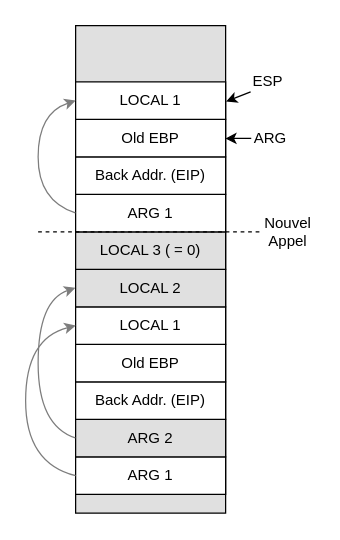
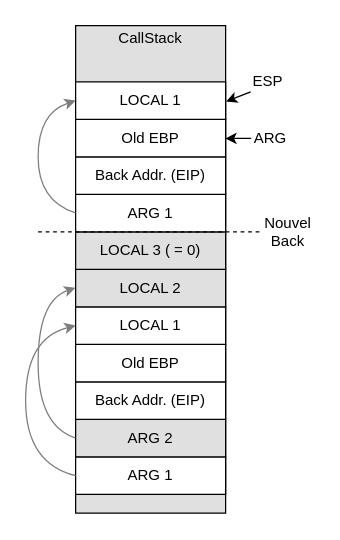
  <mxCell id="0" />
  <mxCell id="1" parent="0" />
  <mxCell id="2" value="" style="rounded=0;whiteSpace=wrap;html=1;fillColor=#E0E0E0;" parent="1" vertex="1"><mxGeometry x="60" y="20" width="120" height="390" as="geometry" /></mxCell>
  <mxCell id="3" value="ARG 1" style="rounded=0;whiteSpace=wrap;html=1;fillColor=#ffffff;" parent="1" vertex="1"><mxGeometry x="60" y="365" width="120" height="30" as="geometry" /></mxCell>
  <mxCell id="4" value="ARG 2" style="rounded=0;whiteSpace=wrap;html=1;fillColor=#e0e0e0;" parent="1" vertex="1"><mxGeometry x="60" y="335" width="120" height="30" as="geometry" /></mxCell>
  <mxCell id="5" value="Back Addr. (EIP)" style="rounded=0;whiteSpace=wrap;html=1;fillColor=#ffffff;" parent="1" vertex="1"><mxGeometry x="60" y="305" width="120" height="30" as="geometry" /></mxCell>
  <mxCell id="6" value="ARG" style="text;html=1;strokeColor=none;fillColor=none;align=left;verticalAlign=middle;whiteSpace=wrap;rounded=0;" parent="1" vertex="1"><mxGeometry x="200.5" y="100" width="40" height="20" as="geometry" /></mxCell>
  <mxCell id="7" value="" style="endArrow=classic;html=1;entryX=1;entryY=0.5;entryDx=0;entryDy=0;align=left;" parent="1" source="6" edge="1"><mxGeometry width="50" height="50" relative="1" as="geometry"><mxPoint x="209.5" y="110" as="sourcePoint" /><mxPoint x="179.81" y="110.276" as="targetPoint" /></mxGeometry></mxCell>
+ <mxCell id="8" value="CallStack" style="text;html=1;strokeColor=none;fillColor=none;align=center;verticalAlign=middle;whiteSpace=wrap;rounded=0;" parent="1" vertex="1"><mxGeometry x="60" y="20" width="120" height="20" as="geometry" /></mxCell>
  <mxCell id="9" value="" style="endArrow=classic;html=1;align=left;entryX=1;entryY=0.5;entryDx=0;entryDy=0;" parent="1" source="11" edge="1"><mxGeometry width="50" height="50" relative="1" as="geometry"><mxPoint x="200" y="48" as="sourcePoint" /><mxPoint x="180.31" y="80.776" as="targetPoint" /></mxGeometry></mxCell>
  <mxCell id="10" value="Old EBP" style="rounded=0;whiteSpace=wrap;html=1;fillColor=#ffffff;" parent="1" vertex="1"><mxGeometry x="60" y="275" width="120" height="30" as="geometry" /></mxCell>
  <mxCell id="11" value="ESP" style="text;html=1;strokeColor=none;fillColor=none;align=left;verticalAlign=middle;whiteSpace=wrap;rounded=0;" parent="1" vertex="1"><mxGeometry x="200" y="55" width="40" height="20" as="geometry" /></mxCell>
  <mxCell id="12" value="LOCAL 1" style="rounded=0;whiteSpace=wrap;html=1;fillColor=#ffffff;" parent="1" vertex="1"><mxGeometry x="60" y="245" width="120" height="30" as="geometry" /></mxCell>
  <mxCell id="13" value="LOCAL 2" style="rounded=0;whiteSpace=wrap;html=1;fillColor=#e0e0e0;" parent="1" vertex="1"><mxGeometry x="60" y="215" width="120" height="30" as="geometry" /></mxCell>
  <mxCell id="14" value="LOCAL 3 ( = 0)" style="rounded=0;whiteSpace=wrap;html=1;fillColor=#e0e0e0;" parent="1" vertex="1"><mxGeometry x="60" y="185" width="120" height="30" as="geometry" /></mxCell>
  <mxCell id="15" value="" style="curved=1;endArrow=classic;html=1;strokeColor=#7D7D7D;align=left;exitX=0;exitY=0.5;exitDx=0;exitDy=0;entryX=0;entryY=0.5;entryDx=0;entryDy=0;" parent="1" source="3" target="12" edge="1"><mxGeometry width="50" height="50" relative="1" as="geometry"><mxPoint x="40" y="330" as="sourcePoint" /><mxPoint x="90" y="280" as="targetPoint" /><Array as="points"><mxPoint x="20" y="370" /><mxPoint x="20" y="270" /></Array></mxGeometry></mxCell>
  <mxCell id="16" value="" style="curved=1;endArrow=classic;html=1;strokeColor=#7D7D7D;align=left;exitX=0;exitY=0.5;exitDx=0;exitDy=0;entryX=0;entryY=0.5;entryDx=0;entryDy=0;" parent="1" edge="1"><mxGeometry width="50" height="50" relative="1" as="geometry"><mxPoint x="59.81" y="349.776" as="sourcePoint" /><mxPoint x="59.81" y="229.776" as="targetPoint" /><Array as="points"><mxPoint x="30" y="340" /><mxPoint x="30" y="240" /></Array></mxGeometry></mxCell>
  <mxCell id="17" value="ARG 1" style="rounded=0;whiteSpace=wrap;html=1;fillColor=#ffffff;" vertex="1" parent="1"><mxGeometry x="60" y="155" width="120" height="30" as="geometry" /></mxCell>
  <mxCell id="18" value="Back Addr. (EIP)" style="rounded=0;whiteSpace=wrap;html=1;fillColor=#ffffff;" vertex="1" parent="1"><mxGeometry x="60" y="125" width="120" height="30" as="geometry" /></mxCell>
  <mxCell id="19" value="Old EBP" style="rounded=0;whiteSpace=wrap;html=1;fillColor=#ffffff;" vertex="1" parent="1"><mxGeometry x="60" y="95" width="120" height="30" as="geometry" /></mxCell>
  <mxCell id="20" value="LOCAL 1" style="rounded=0;whiteSpace=wrap;html=1;fillColor=#ffffff;" vertex="1" parent="1"><mxGeometry x="60" y="65" width="120" height="30" as="geometry" /></mxCell>
  <mxCell id="21" value="" style="curved=1;endArrow=classic;html=1;strokeColor=#7D7D7D;align=left;exitX=0;exitY=0.5;exitDx=0;exitDy=0;" edge="1" parent="1"><mxGeometry width="50" height="50" relative="1" as="geometry"><mxPoint x="59.81" y="169.776" as="sourcePoint" /><mxPoint x="60" y="80" as="targetPoint" /><Array as="points"><mxPoint x="30" y="160" /><mxPoint x="30" y="90" /></Array></mxGeometry></mxCell>
  <mxCell id="22" value="" style="endArrow=none;dashed=1;html=1;" edge="1" parent="1"><mxGeometry width="50" height="50" relative="1" as="geometry"><mxPoint x="30" y="185" as="sourcePoint" /><mxPoint x="210" y="185" as="targetPoint" /></mxGeometry></mxCell>
- <mxCell id="23" value="Nouvel Appel" style="text;html=1;strokeColor=none;fillColor=none;align=center;verticalAlign=middle;whiteSpace=wrap;rounded=0;" vertex="1" parent="1"><mxGeometry x="210" y="175" width="40" height="20" as="geometry" /></mxCell>
+ <mxCell id="23" value="Nouvel Back" style="text;html=1;strokeColor=none;fillColor=none;align=center;verticalAlign=middle;whiteSpace=wrap;rounded=0;" vertex="1" parent="1"><mxGeometry x="210" y="175" width="40" height="20" as="geometry" /></mxCell>
